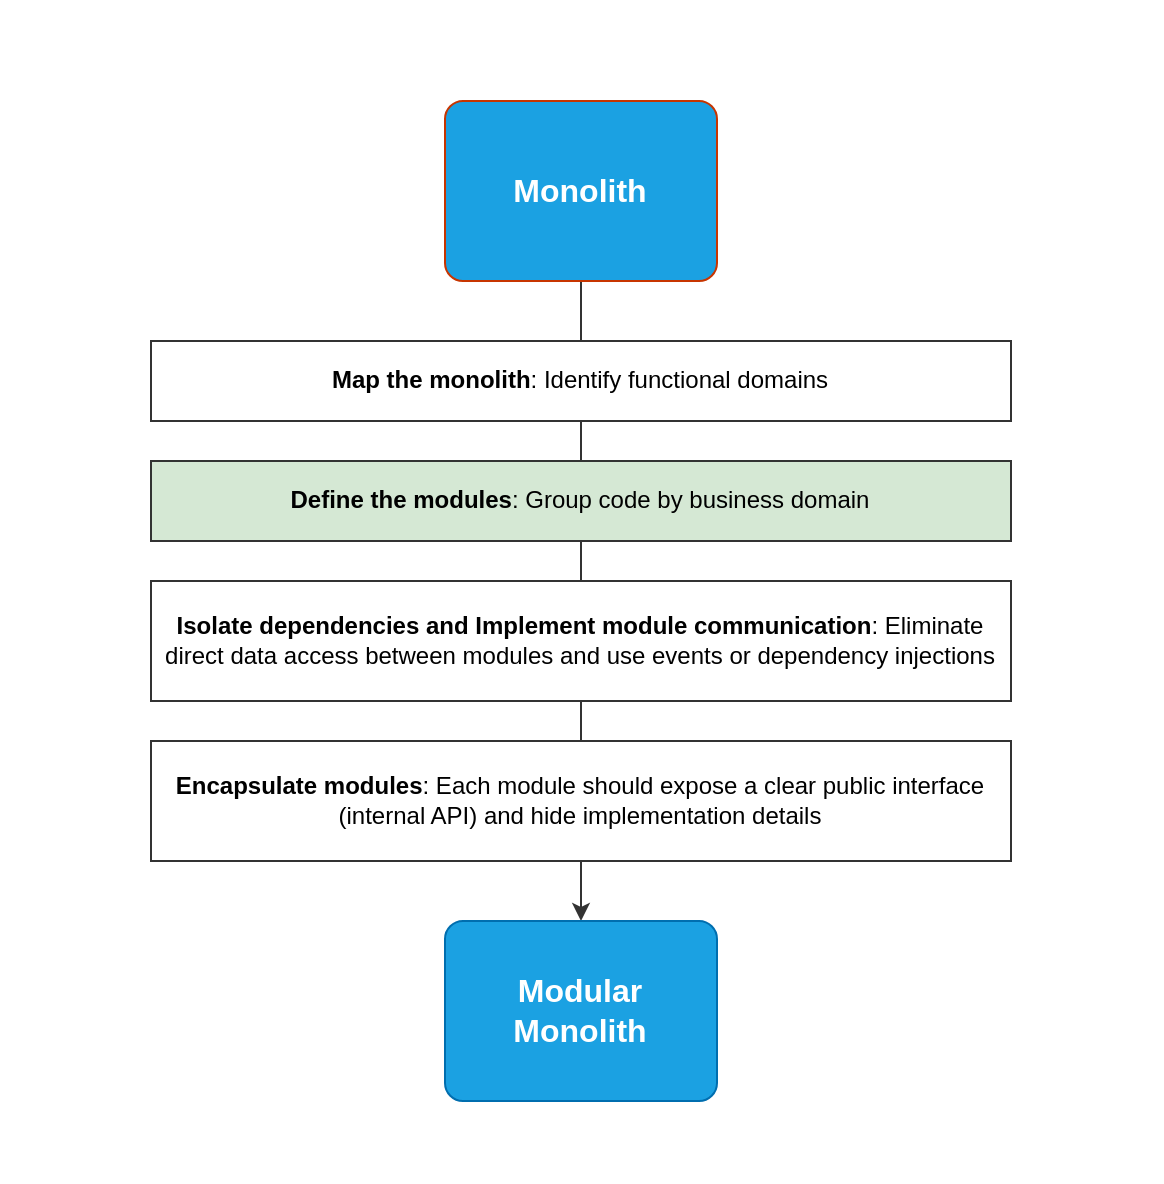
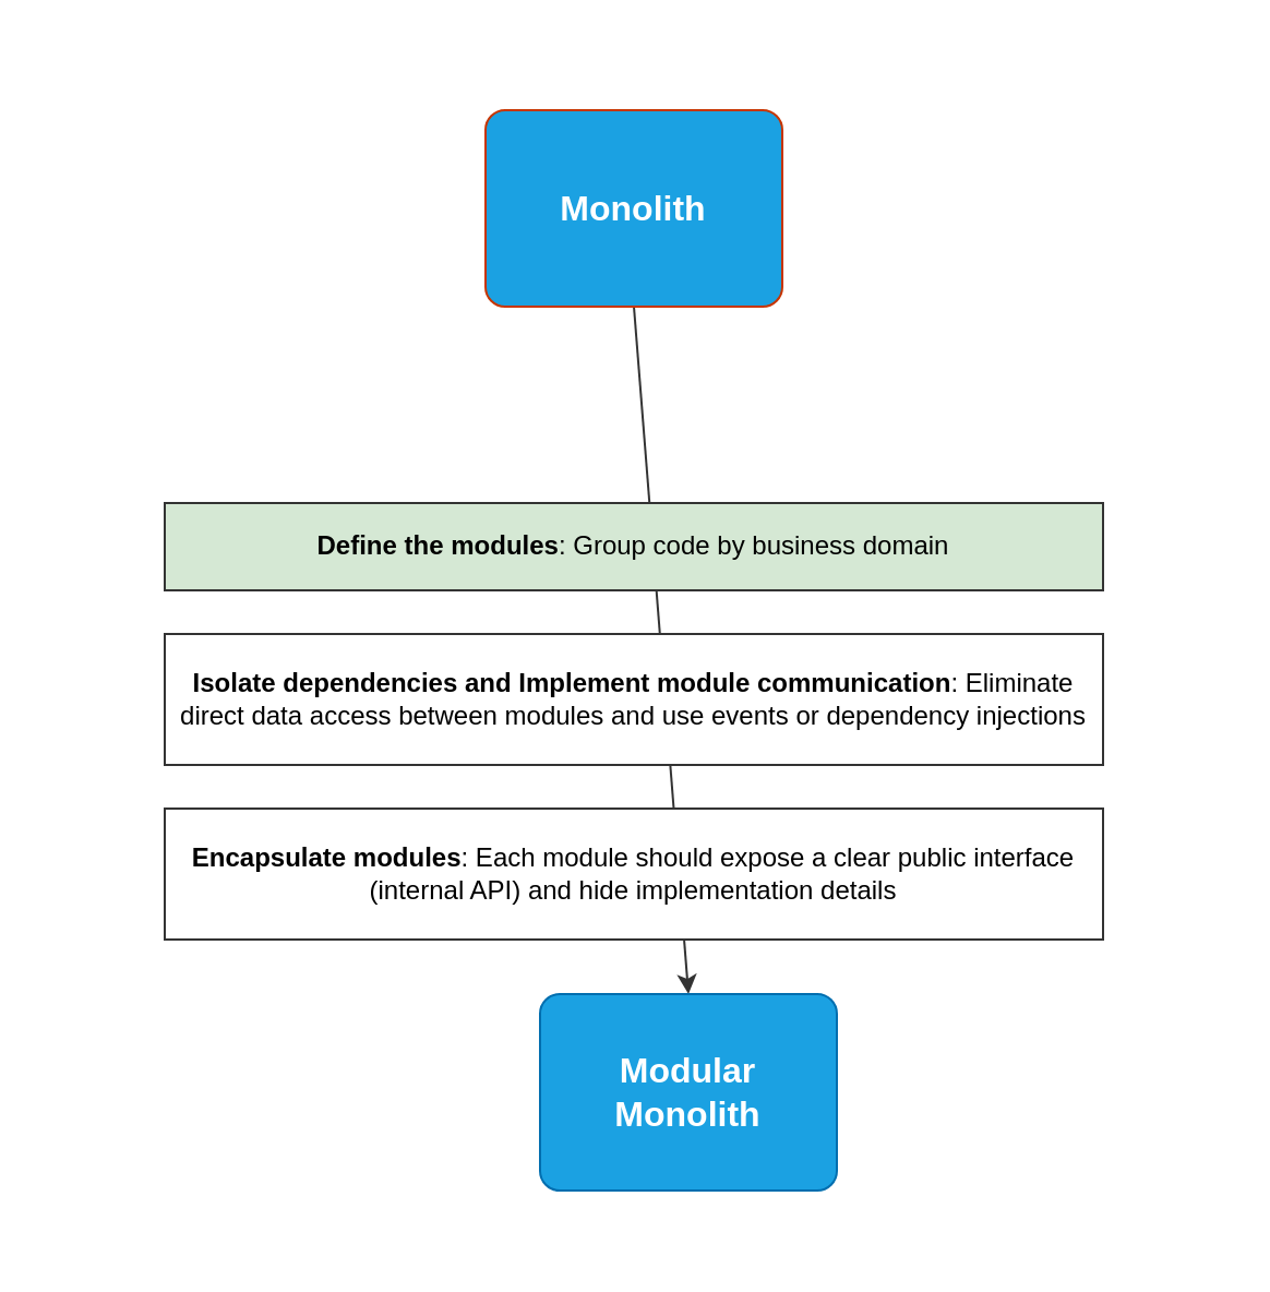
  <mxCell id="0" />
  <mxCell id="1" parent="0" />
  <mxCell id="2" value="" style="rounded=0;whiteSpace=wrap;html=1;strokeColor=#FFFFFF;" vertex="1" parent="1"><mxGeometry x="20" y="20" width="540" height="550" as="geometry" /></mxCell>
  <mxCell id="3" value="" style="endArrow=classic;html=1;rounded=0;exitX=0.5;exitY=1;exitDx=0;exitDy=0;entryX=0.5;entryY=0;entryDx=0;entryDy=0;strokeColor=#333333;" edge="1" parent="1" source="9" target="4"><mxGeometry width="50" height="50" relative="1" as="geometry"><mxPoint x="275" y="370" as="sourcePoint" /><mxPoint x="325" y="320" as="targetPoint" /></mxGeometry></mxCell>
- <mxCell id="4" value="&lt;font style=&quot;font-size: 16px;&quot;&gt;&lt;b&gt;Modular&lt;br&gt;Monolith&lt;/b&gt;&lt;/font&gt;" style="rounded=1;arcSize=10;whiteSpace=wrap;html=1;align=center;fillColor=#1ba1e2;fontColor=#ffffff;strokeColor=#006EAF;" vertex="1" parent="1"><mxGeometry x="222" y="460" width="136" height="90" as="geometry" /></mxCell>
- <mxCell id="5" value="&lt;strong data-end=&quot;75&quot; data-start=&quot;55&quot;&gt;Map the monolith&lt;/strong&gt;: Identify functional domains" style="rounded=0;arcSize=10;whiteSpace=wrap;html=1;align=center;strokeColor=#333333;" vertex="1" parent="1"><mxGeometry x="75" y="170" width="430" height="40" as="geometry" /></mxCell>
+ <mxCell id="4" value="&lt;font style=&quot;font-size: 16px;&quot;&gt;&lt;b&gt;Modular&lt;br&gt;Monolith&lt;/b&gt;&lt;/font&gt;" style="rounded=1;arcSize=10;whiteSpace=wrap;html=1;align=center;fillColor=#1ba1e2;fontColor=#ffffff;strokeColor=#006EAF;" vertex="1" parent="1"><mxGeometry x="247" y="455" width="136" height="90" as="geometry" /></mxCell>
  <mxCell id="6" value="&lt;strong data-end=&quot;207&quot; data-start=&quot;185&quot;&gt;Define the modules&lt;/strong&gt;: Group code by business domain" style="rounded=0;arcSize=10;whiteSpace=wrap;html=1;align=center;strokeColor=#333333;fillColor=#d5e8d4;" vertex="1" parent="1"><mxGeometry x="75" y="230" width="430" height="40" as="geometry" /></mxCell>
  <mxCell id="7" value="&lt;strong data-end=&quot;343&quot; data-start=&quot;319&quot;&gt;Isolate dependencies and&amp;nbsp;Implement module communication&lt;/strong&gt;: Eliminate direct data access between modules and use events or dependency injections" style="rounded=0;arcSize=10;whiteSpace=wrap;html=1;align=center;strokeColor=#333333;" vertex="1" parent="1"><mxGeometry x="75" y="290" width="430" height="60" as="geometry" /></mxCell>
  <mxCell id="8" value="&lt;strong data-end=&quot;451&quot; data-start=&quot;428&quot;&gt;Encapsulate modules&lt;/strong&gt;: Each module should expose a clear public interface (internal API) and hide implementation details" style="rounded=0;arcSize=10;whiteSpace=wrap;html=1;align=center;strokeColor=#333333;" vertex="1" parent="1"><mxGeometry x="75" y="370" width="430" height="60" as="geometry" /></mxCell>
  <mxCell id="9" value="&lt;font style=&quot;font-size: 16px; color: rgb(255, 255, 255);&quot;&gt;&lt;b&gt;Monolith&lt;/b&gt;&lt;/font&gt;" style="rounded=1;arcSize=10;whiteSpace=wrap;html=1;align=center;fillColor=#1ba1e2;fontColor=#000000;strokeColor=#C73500;" vertex="1" parent="1"><mxGeometry x="222" y="50" width="136" height="90" as="geometry" /></mxCell>
